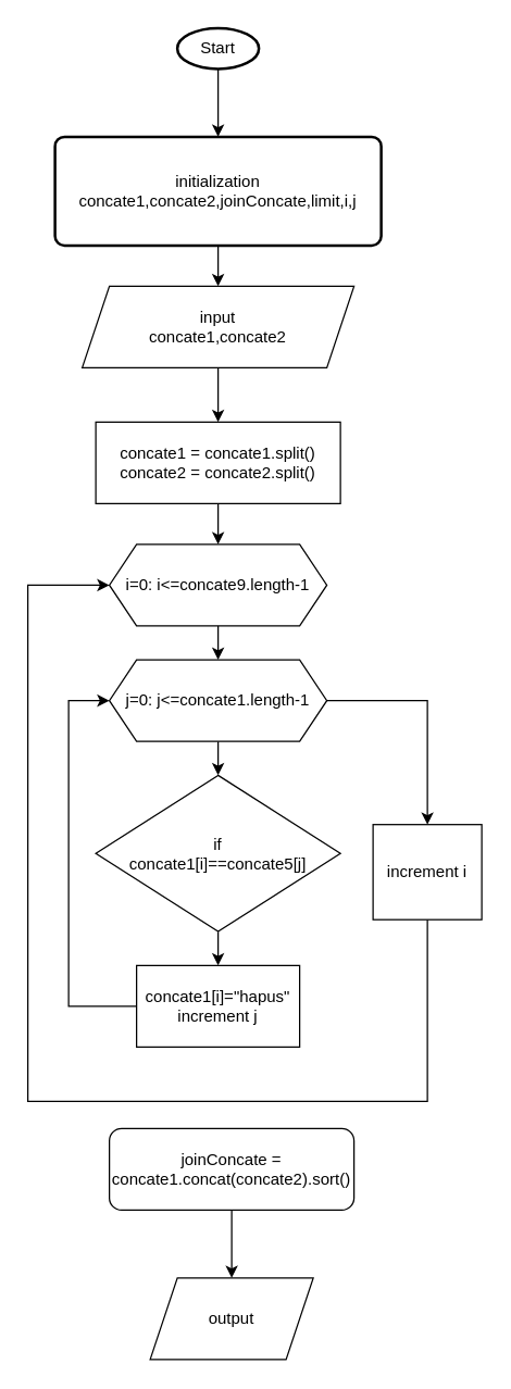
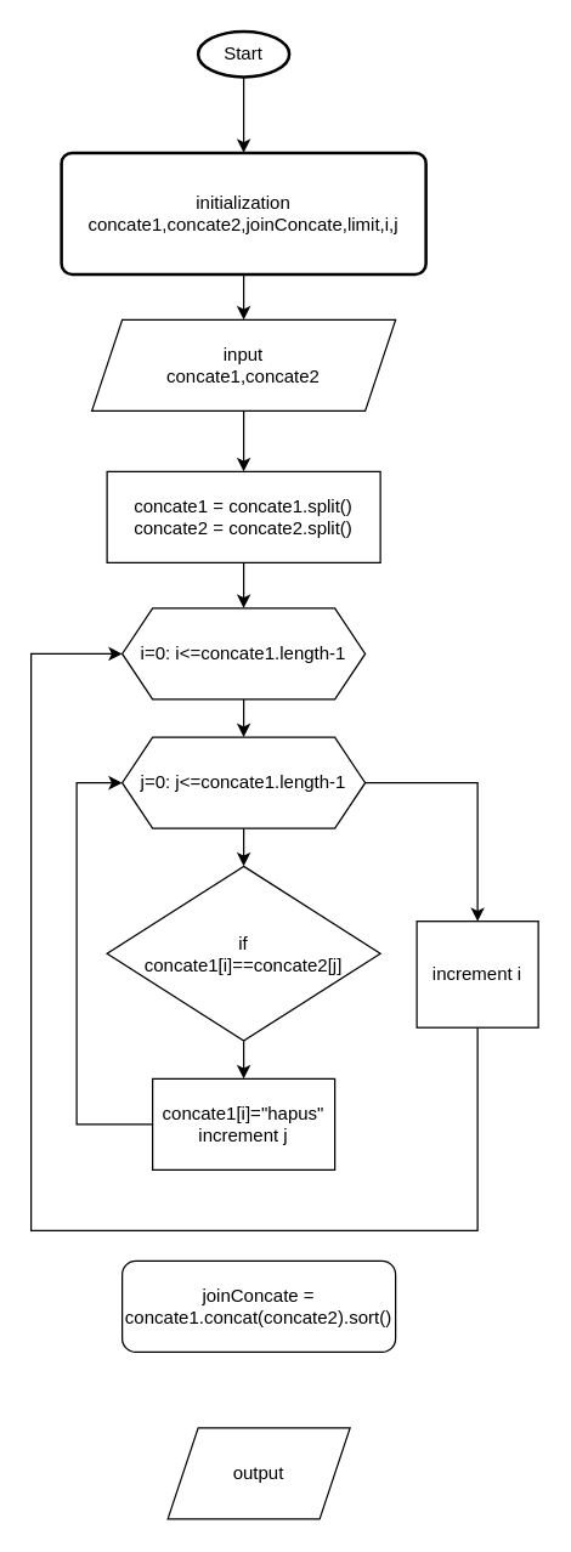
  <mxCell id="0" />
  <mxCell id="1" parent="0" />
  <mxCell id="2" value="" style="edgeStyle=orthogonalEdgeStyle;rounded=0;orthogonalLoop=1;jettySize=auto;html=1;" edge="1" parent="1" source="3" target="5"><mxGeometry relative="1" as="geometry" /></mxCell>
  <mxCell id="3" value="Start" style="strokeWidth=2;html=1;shape=mxgraph.flowchart.start_1;whiteSpace=wrap;fontFamily=Helvetica;fontSize=12;fontColor=#000000;align=center;strokeColor=#000000;fillColor=#ffffff;" vertex="1" parent="1"><mxGeometry x="130" y="20" width="60" height="30" as="geometry" /></mxCell>
  <mxCell id="4" value="" style="edgeStyle=orthogonalEdgeStyle;rounded=0;orthogonalLoop=1;jettySize=auto;html=1;" edge="1" parent="1" source="5" target="8"><mxGeometry relative="1" as="geometry" /></mxCell>
  <mxCell id="5" value="initialization&lt;br&gt;concate1,concate2,joinConcate,limit,i,j" style="rounded=1;whiteSpace=wrap;html=1;absoluteArcSize=1;arcSize=14;strokeWidth=2;" vertex="1" parent="1"><mxGeometry x="40" y="100" width="240" height="80" as="geometry" /></mxCell>
  <mxCell id="6" value="" style="strokeWidth=2;html=1;shape=mxgraph.flowchart.annotation_1;align=left;pointerEvents=1;" vertex="1" parent="1"><mxGeometry x="200" y="190" height="100" as="geometry" /></mxCell>
  <mxCell id="7" value="" style="edgeStyle=orthogonalEdgeStyle;rounded=0;orthogonalLoop=1;jettySize=auto;html=1;" edge="1" parent="1" source="8" target="11"><mxGeometry relative="1" as="geometry" /></mxCell>
  <mxCell id="8" value="input&lt;br&gt;concate1,concate2" style="shape=parallelogram;perimeter=parallelogramPerimeter;whiteSpace=wrap;html=1;fixedSize=1;" vertex="1" parent="1"><mxGeometry x="60" y="210" width="200" height="60" as="geometry" /></mxCell>
  <mxCell id="9" value="output" style="shape=parallelogram;perimeter=parallelogramPerimeter;whiteSpace=wrap;html=1;fixedSize=1;arcSize=6;" vertex="1" parent="1"><mxGeometry x="110" y="940" width="120" height="60" as="geometry" /></mxCell>
  <mxCell id="10" value="" style="edgeStyle=orthogonalEdgeStyle;rounded=0;orthogonalLoop=1;jettySize=auto;html=1;" edge="1" parent="1" source="11" target="13"><mxGeometry relative="1" as="geometry" /></mxCell>
  <mxCell id="11" value="concate1 = concate1.split()&lt;br&gt;concate2 = concate2.split()" style="whiteSpace=wrap;html=1;" vertex="1" parent="1"><mxGeometry x="70" y="310" width="180" height="60" as="geometry" /></mxCell>
  <mxCell id="12" value="" style="edgeStyle=orthogonalEdgeStyle;rounded=0;orthogonalLoop=1;jettySize=auto;html=1;" edge="1" parent="1" source="13" target="16"><mxGeometry relative="1" as="geometry" /></mxCell>
- <mxCell id="13" value="i=0: i&amp;lt;=concate9.length-1" style="shape=hexagon;perimeter=hexagonPerimeter2;whiteSpace=wrap;html=1;fixedSize=1;" vertex="1" parent="1"><mxGeometry x="80" y="400" width="160" height="60" as="geometry" /></mxCell>
+ <mxCell id="13" value="i=0: i&amp;lt;=concate1.length-1" style="shape=hexagon;perimeter=hexagonPerimeter2;whiteSpace=wrap;html=1;fixedSize=1;" vertex="1" parent="1"><mxGeometry x="80" y="400" width="160" height="60" as="geometry" /></mxCell>
  <mxCell id="14" value="" style="edgeStyle=orthogonalEdgeStyle;rounded=0;orthogonalLoop=1;jettySize=auto;html=1;" edge="1" parent="1" source="16" target="18"><mxGeometry relative="1" as="geometry" /></mxCell>
  <mxCell id="15" value="" style="edgeStyle=orthogonalEdgeStyle;rounded=0;orthogonalLoop=1;jettySize=auto;html=1;" edge="1" parent="1" source="16" target="22"><mxGeometry relative="1" as="geometry" /></mxCell>
  <mxCell id="16" value="j=0: j&amp;lt;=concate1.length-1" style="shape=hexagon;perimeter=hexagonPerimeter2;whiteSpace=wrap;html=1;fixedSize=1;" vertex="1" parent="1"><mxGeometry x="80" y="485" width="160" height="60" as="geometry" /></mxCell>
  <mxCell id="17" value="" style="edgeStyle=orthogonalEdgeStyle;rounded=0;orthogonalLoop=1;jettySize=auto;html=1;" edge="1" parent="1" source="18" target="20"><mxGeometry relative="1" as="geometry" /></mxCell>
- <mxCell id="18" value="if&lt;br&gt;concate1[i]==concate5[j]" style="rhombus;whiteSpace=wrap;html=1;" vertex="1" parent="1"><mxGeometry x="70" y="570" width="180" height="115" as="geometry" /></mxCell>
+ <mxCell id="18" value="if&lt;br&gt;concate1[i]==concate2[j]" style="rhombus;whiteSpace=wrap;html=1;" vertex="1" parent="1"><mxGeometry x="70" y="570" width="180" height="115" as="geometry" /></mxCell>
  <mxCell id="19" value="" style="edgeStyle=orthogonalEdgeStyle;rounded=0;orthogonalLoop=1;jettySize=auto;html=1;entryX=0;entryY=0.5;entryDx=0;entryDy=0;" edge="1" parent="1" source="20" target="16"><mxGeometry relative="1" as="geometry"><mxPoint x="-20" y="500" as="targetPoint" /><Array as="points"><mxPoint x="50" y="740" /><mxPoint x="50" y="515" /></Array></mxGeometry></mxCell>
  <mxCell id="20" value="concate1[i]=&quot;hapus&quot;&lt;br&gt;increment j" style="whiteSpace=wrap;html=1;" vertex="1" parent="1"><mxGeometry x="100" y="710" width="120" height="60" as="geometry" /></mxCell>
  <mxCell id="21" value="" style="edgeStyle=orthogonalEdgeStyle;rounded=0;orthogonalLoop=1;jettySize=auto;html=1;entryX=0;entryY=0.5;entryDx=0;entryDy=0;" edge="1" parent="1" source="22" target="13"><mxGeometry relative="1" as="geometry"><mxPoint x="0" y="430" as="targetPoint" /><Array as="points"><mxPoint x="314" y="810" /><mxPoint x="20" y="810" /><mxPoint x="20" y="430" /></Array></mxGeometry></mxCell>
  <mxCell id="22" value="increment i" style="whiteSpace=wrap;html=1;" vertex="1" parent="1"><mxGeometry x="274" y="606.25" width="80" height="70" as="geometry" /></mxCell>
- <mxCell id="23" value="" style="edgeStyle=orthogonalEdgeStyle;rounded=0;orthogonalLoop=1;jettySize=auto;html=1;" edge="1" parent="1" source="24" target="9"><mxGeometry relative="1" as="geometry" /></mxCell>
  <mxCell id="24" value="joinConcate = concate1.concat(concate2).sort()" style="whiteSpace=wrap;html=1;rounded=1;" vertex="1" parent="1"><mxGeometry x="80" y="830" width="180" height="60" as="geometry" /></mxCell>
